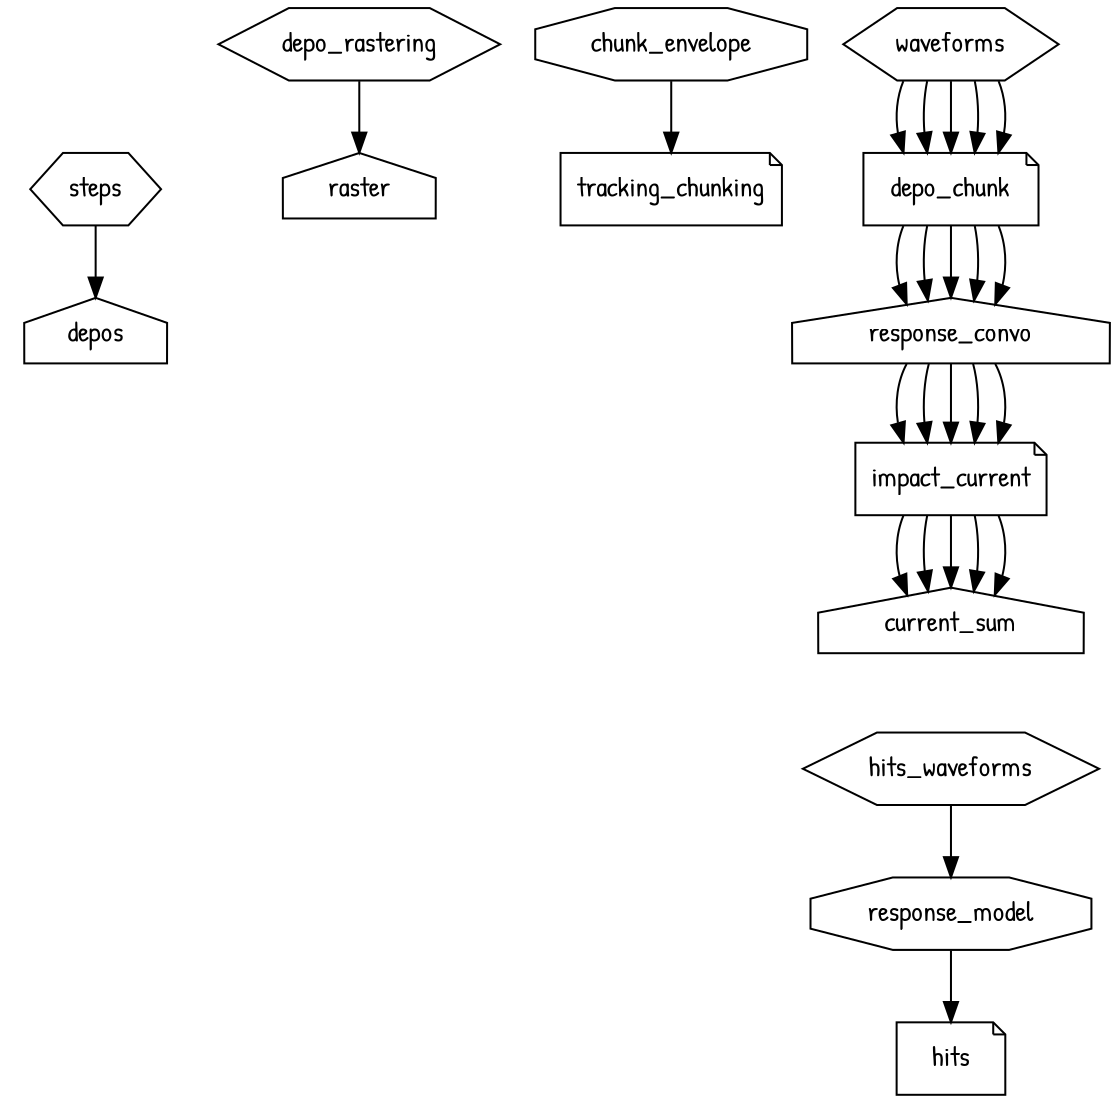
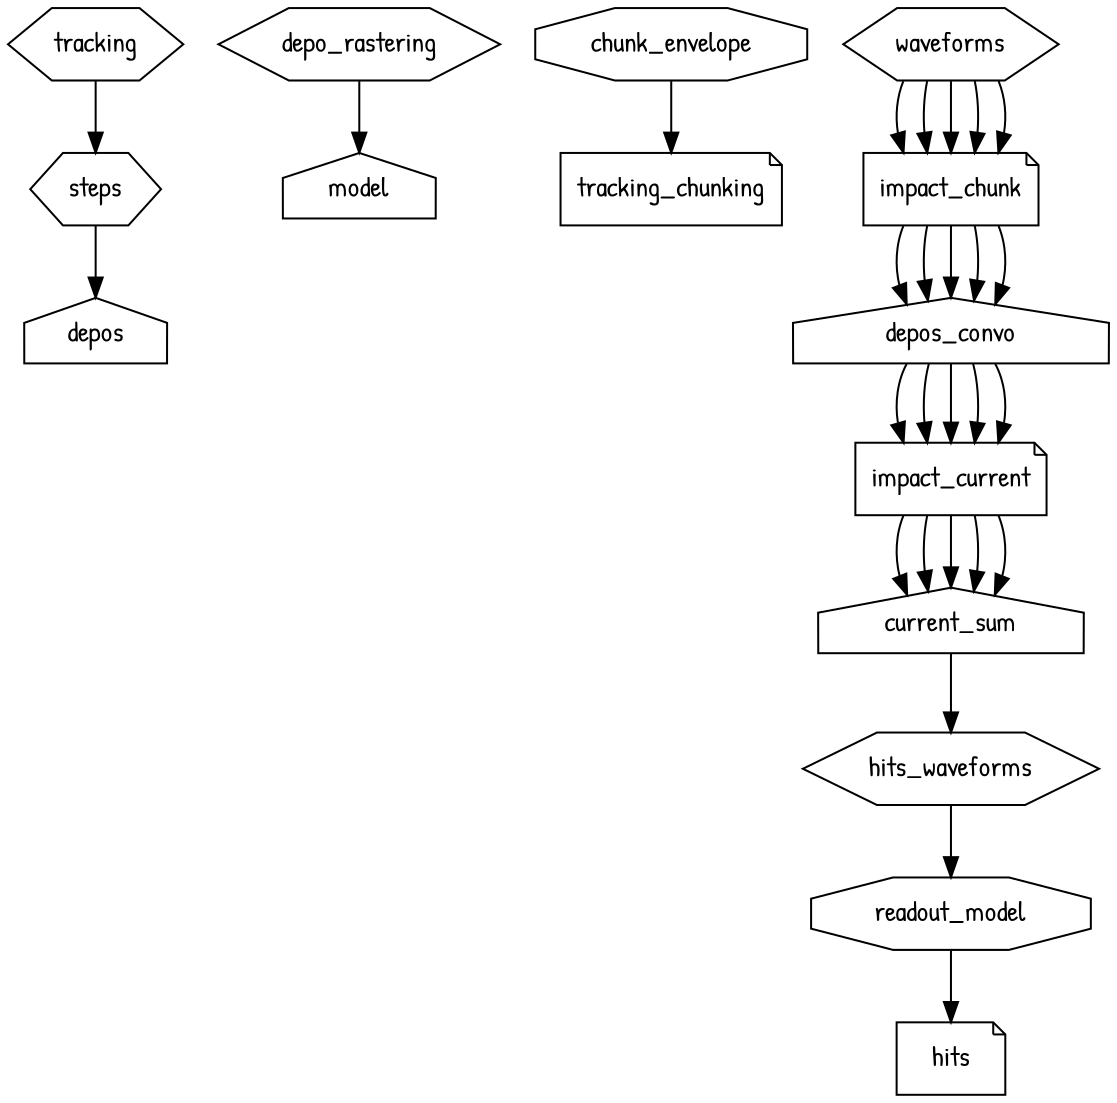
  digraph {
    fontname="Patrick Hand"
    node [fontname="Patrick Hand" shape=hexagon]
    edge [fontname="Patrick Hand"]
    steps
    depos [shape=house]
    depo_rastering
-   raster [shape=house]
+   raster [shape=house label=model]
    n5 [label=chunk_envelope shape=octagon]
    n6 [label=tracking_chunking shape=note]
    n7 [label=waveforms]
-   impact_chunk [shape=note label=depo_chunk]
-   response_convo [shape=house]
+   impact_chunk [shape=note]
+   response_convo [shape=house label=depos_convo]
    impact_current [shape=note]
    current_sum [shape=house]
    n12 [label=hits_waveforms]
-   readout_model [shape=octagon label=response_model]
+   readout_model [shape=octagon]
    hits [shape=note]
+   tracking
    steps -> depos
    depo_rastering -> raster
    n5 -> n6
    n7 -> impact_chunk
    n7 -> impact_chunk
    n7 -> impact_chunk
    n7 -> impact_chunk
    n7 -> impact_chunk
    impact_chunk -> response_convo
    impact_chunk -> response_convo
    impact_chunk -> response_convo
    impact_chunk -> response_convo
    impact_chunk -> response_convo
    response_convo -> impact_current
    response_convo -> impact_current
    response_convo -> impact_current
    response_convo -> impact_current
    response_convo -> impact_current
    impact_current -> current_sum
    impact_current -> current_sum
    impact_current -> current_sum
    impact_current -> current_sum
    impact_current -> current_sum
+   current_sum -> n12
    n12 -> readout_model
    readout_model -> hits
+   tracking -> steps
  }
